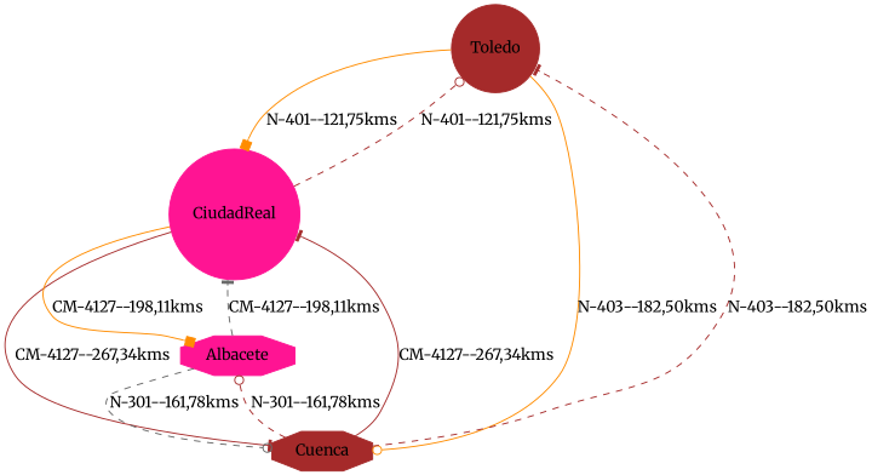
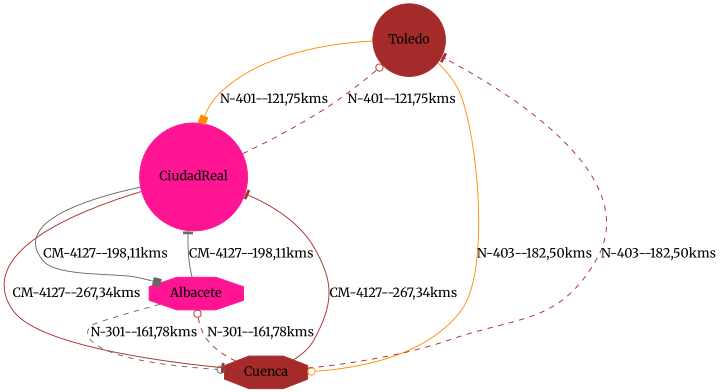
  strict digraph {
    fontname=Merriweather
    node [color=brown fontname=Merriweather shape=circle style=filled]
    edge [arrowhead=odot color=brown fontname=Merriweather style=solid]
    n1 [label=Toledo]
    n2 [color=deeppink label=CiudadReal]
    n3 [label=Cuenca shape=octagon]
    n4 [color=deeppink label=Albacete shape=octagon]
    n1 -> n2 [arrowhead=box color=darkorange label="N-401--121,75kms"]
    n1 -> n3 [color=darkorange label="N-403--182,50kms"]
    n2 -> n1 [label="N-401--121,75kms" style=dashed]
    n2 -> n3 [arrowhead=tee label="CM-4127--267,34kms"]
-   n2 -> n4 [arrowhead=box color=darkorange label="CM-4127--198,11kms"]
+   n2 -> n4 [arrowhead=box color=gray40 label="CM-4127--198,11kms"]
    n3 -> n1 [arrowhead=tee label="N-403--182,50kms" style=dashed]
    n3 -> n2 [arrowhead=tee label="CM-4127--267,34kms"]
    n3 -> n4 [label="N-301--161,78kms" style=dashed]
-   n4 -> n2 [arrowhead=tee color=gray40 label="CM-4127--198,11kms" style=dashed]
+   n4 -> n2 [arrowhead=tee color=gray40 label="CM-4127--198,11kms"]
    n4 -> n3 [color=gray40 label="N-301--161,78kms" style=dashed]
  }
